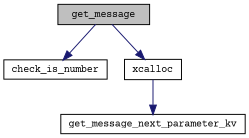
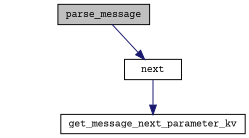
  digraph {
    fontname="Courier Prime"
    rankdir=TB
    node [color=black fillcolor=white fontname="Courier Prime" fontsize=10 shape=record style=filled]
    edge [color=midnightblue fontname="Courier Prime" fontsize=10 labelfontname=Helvetica labelfontsize=10 style=solid]
-   n1 [fillcolor=grey75 fontcolor=black height=0.2 label=get_message width=0.4]
-   n2 [height=0.2 label=check_is_number width=0.4]
-   n3 [height=0.2 label=xcalloc width=0.4]
+   n1 [fillcolor=grey75 fontcolor=black height=0.2 label=parse_message width=0.4]
+   n3 [height=0.2 label=next width=0.4]
    n4 [height=0.2 label=get_message_next_parameter_kv width=0.4]
-   n1 -> n2
    n1 -> n3
    n3 -> n4
  }
